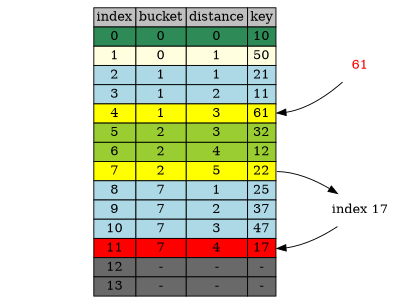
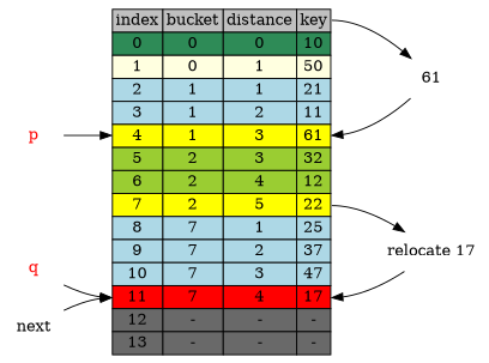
  digraph {
    rankdir=LR
    node [shape=plaintext]
    n1 [label=<         <TABLE BORDER="0" CELLBORDER="1" CELLSPACING="0">             <TR>                 <TD BGCOLOR="grey">index</TD>                 <TD BGCOLOR="grey">bucket</TD>                 <TD BGCOLOR="grey">distance</TD>                 <TD BGCOLOR="grey" PORT="k">key</TD>             </TR>                        <TR>                 <TD BGCOLOR="seagreen" PORT="i0">0</TD>                 <TD BGCOLOR="seagreen">0</TD>                 <TD BGCOLOR="seagreen">0</TD>                 <TD BGCOLOR="seagreen" PORT="k0">10</TD>             </TR>                        <TR>                 <TD BGCOLOR="lightyellow" PORT="i1">1</TD>                 <TD BGCOLOR="lightyellow">0</TD>                 <TD BGCOLOR="lightyellow">1</TD>                 <TD BGCOLOR="lightyellow" PORT="k1">50</TD>             </TR>                        <TR>                 <TD BGCOLOR="lightblue" PORT="i2">2</TD>                 <TD BGCOLOR="lightblue">1</TD>                 <TD BGCOLOR="lightblue">1</TD>                 <TD BGCOLOR="lightblue" PORT="k2">21</TD>             </TR>                        <TR>                 <TD BGCOLOR="lightblue" PORT="i3">3</TD>                 <TD BGCOLOR="lightblue">1</TD>                 <TD BGCOLOR="lightblue">2</TD>                 <TD BGCOLOR="lightblue" PORT="k3">11</TD>             </TR>                        <TR>                 <TD BGCOLOR="yellow" PORT="i4">4</TD>                 <TD BGCOLOR="yellow">1</TD>                 <TD BGCOLOR="yellow">3</TD>                 <TD BGCOLOR="yellow" PORT="k4">61</TD>             </TR>                        <TR>                 <TD BGCOLOR="yellowgreen" PORT="i5">5</TD>                 <TD BGCOLOR="yellowgreen">2</TD>                 <TD BGCOLOR="yellowgreen">3</TD>                 <TD BGCOLOR="yellowgreen" PORT="k5">32</TD>             </TR>             <TR>                 <TD BGCOLOR="yellowgreen" PORT="i6">6</TD>                 <TD BGCOLOR="yellowgreen">2</TD>                 <TD BGCOLOR="yellowgreen">4</TD>                 <TD BGCOLOR="yellowgreen" PORT="k6">12</TD>              </TR>                        <TR>                 <TD BGCOLOR="yellow" PORT="i7">7</TD>                 <TD BGCOLOR="yellow">2</TD>                 <TD BGCOLOR="yellow">5</TD>                 <TD BGCOLOR="yellow" PORT="k7">22</TD>             </TR>                        <TR>                 <TD BGCOLOR="lightblue" PORT="i8">8</TD>                 <TD BGCOLOR="lightblue">7</TD>                 <TD BGCOLOR="lightblue">1</TD>                 <TD BGCOLOR="lightblue" PORT="k8">25</TD>             </TR>                        <TR>                 <TD BGCOLOR="lightblue" PORT="i9">9</TD>                 <TD BGCOLOR="lightblue">7</TD>                 <TD BGCOLOR="lightblue">2</TD>                 <TD BGCOLOR="lightblue" PORT="k9">37</TD>             </TR>                        <TR>                 <TD BGCOLOR="lightblue" PORT="i10">10</TD>                 <TD BGCOLOR="lightblue">7</TD>                 <TD BGCOLOR="lightblue">3</TD>                 <TD BGCOLOR="lightblue" PORT="k10">47</TD>             </TR>                        <TR>                 <TD BGCOLOR="red" PORT="i11">11</TD>                 <TD BGCOLOR="red">7</TD>                 <TD BGCOLOR="red">4</TD>                 <TD BGCOLOR="red" PORT="k11">17</TD>             </TR>                        <TR>                 <TD BGCOLOR="dimgrey" PORT="i12">12</TD>                 <TD BGCOLOR="dimgrey">-</TD>                 <TD BGCOLOR="dimgrey">-</TD>                 <TD BGCOLOR="dimgrey" PORT="k12">-</TD>             </TR>                        <TR>                 <TD BGCOLOR="dimgrey" PORT="i13">13</TD>                 <TD BGCOLOR="dimgrey">-</TD>                 <TD BGCOLOR="dimgrey">-</TD>                 <TD BGCOLOR="dimgrey" PORT="k13">-</TD>             </TR>                    </TABLE>     >]
-   61 [fontcolor=red]
-   "relocate 17" [label="index 17"]
+   61
+   "relocate 17"
+   p [fontcolor=red]
+   q [fontcolor=red]
+   next
+   n1 -> 61 [tailport=k]
    n1 -> "relocate 17" [tailport=k7]
    61 -> n1 [headport=k4]
    "relocate 17" -> n1 [headport=k11]
+   p -> n1 [headport=i4]
+   q -> n1 [headport=i11]
+   next -> n1 [headport=i11]
  }
